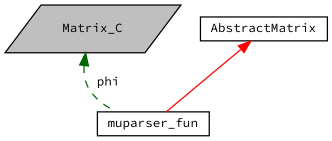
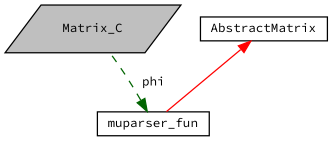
  digraph {
    fontname="Source Code Pro"
    node [color=black fillcolor=white fontname="Source Code Pro" fontsize=10 shape=box style=filled]
    edge [dir=back fontname="Source Code Pro" fontsize=10 labelfontname=Helvetica labelfontsize=10]
    n1 [fillcolor=grey75 fontcolor=black height=0.2 label=Matrix_C shape=parallelogram width=0.4]
    n2 [height=0.2 label=AbstractMatrix width=0.4]
    n3 [height=0.2 label=muparser_fun width=0.4]
    n2 -> n3 [color=red style=solid]
-   n1 -> n3 [color=darkgreen label=" phi" style=dashed]
+   n3 -> n1 [color=darkgreen label=" phi" style=dashed]
  }
